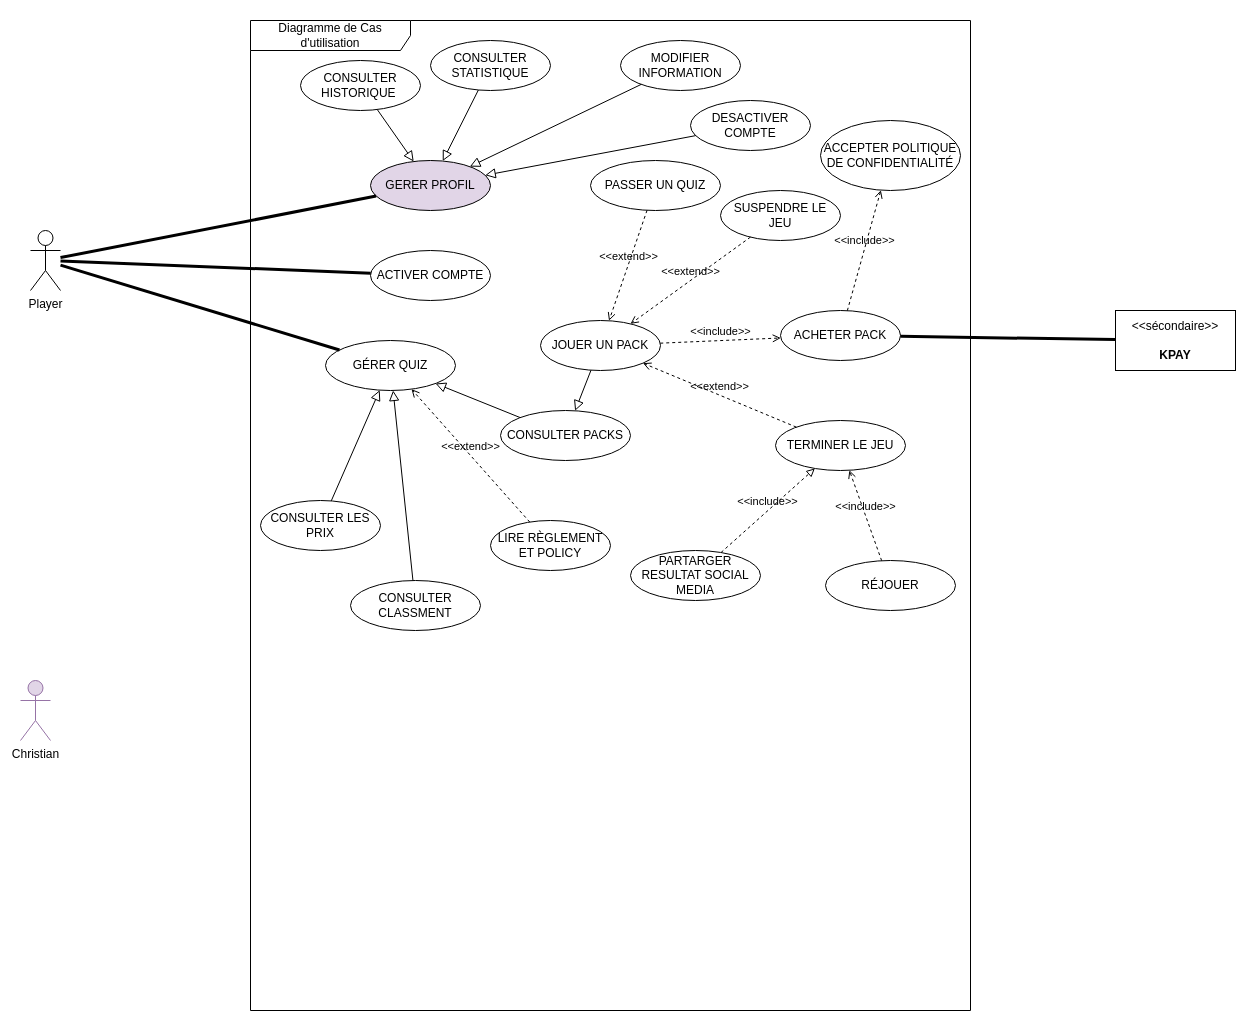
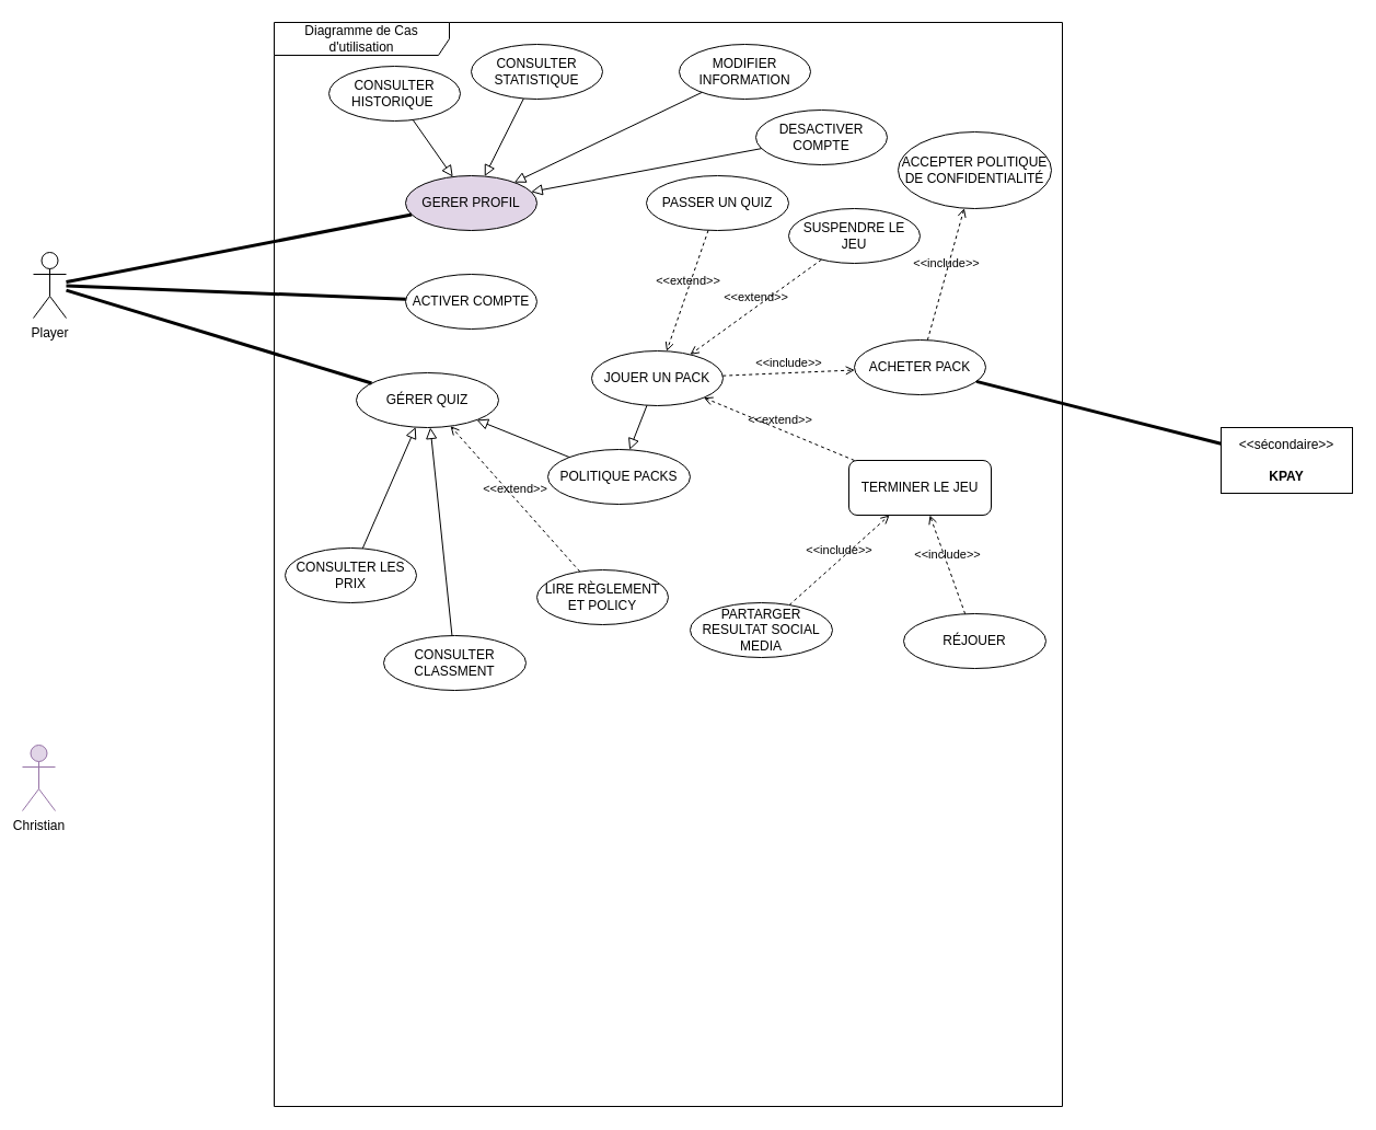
  <mxCell id="0" />
  <mxCell id="1" parent="0" />
  <mxCell id="2" value="Player" style="shape=umlActor;verticalLabelPosition=bottom;verticalAlign=top;html=1;" parent="1" vertex="1"><mxGeometry x="30" y="230" width="30" height="60" as="geometry" /></mxCell>
  <mxCell id="3" value="Christian&lt;div&gt;&lt;br/&gt;&lt;/div&gt;" style="shape=umlActor;verticalLabelPosition=bottom;verticalAlign=top;html=1;fillColor=#e1d5e7;strokeColor=#9673a6;" parent="1" vertex="1"><mxGeometry x="20" y="680" width="30" height="60" as="geometry" /></mxCell>
  <mxCell id="4" value="Diagramme de Cas d'utilisation" style="shape=umlFrame;whiteSpace=wrap;html=1;pointerEvents=0;recursiveResize=0;container=1;collapsible=0;width=160;" parent="1" vertex="1"><mxGeometry x="250" y="20" width="720" height="990" as="geometry" /></mxCell>
  <mxCell id="5" value="ACTIVER COMPTE" style="ellipse;whiteSpace=wrap;html=1;" parent="4" vertex="1"><mxGeometry x="120" y="230" width="120" height="50" as="geometry" /></mxCell>
  <mxCell id="6" value="DESACTIVER COMPTE" style="ellipse;whiteSpace=wrap;html=1;" parent="4" vertex="1"><mxGeometry x="440" y="80" width="120" height="50" as="geometry" /></mxCell>
  <mxCell id="7" value="MODIFIER INFORMATION" style="ellipse;whiteSpace=wrap;html=1;" parent="4" vertex="1"><mxGeometry x="370" y="20" width="120" height="50" as="geometry" /></mxCell>
  <mxCell id="8" value="GERER PROFIL" style="ellipse;whiteSpace=wrap;html=1;fillColor=#e1d5e7;" parent="4" vertex="1"><mxGeometry x="120" y="140" width="120" height="50" as="geometry" /></mxCell>
  <mxCell id="9" value="" style="endArrow=block;html=1;rounded=0;align=center;verticalAlign=bottom;endFill=0;labelBackgroundColor=none;endSize=8;" parent="4" source="6" target="8" edge="1"><mxGeometry relative="1" as="geometry"><mxPoint x="310" y="382" as="sourcePoint" /><mxPoint x="361" y="350" as="targetPoint" /></mxGeometry></mxCell>
  <mxCell id="10" value="" style="resizable=0;html=1;align=center;verticalAlign=top;labelBackgroundColor=none;" parent="9" connectable="0" vertex="1"><mxGeometry relative="1" as="geometry" /></mxCell>
  <mxCell id="11" value="" style="endArrow=block;html=1;rounded=0;align=center;verticalAlign=bottom;endFill=0;labelBackgroundColor=none;endSize=8;" parent="4" source="7" target="8" edge="1"><mxGeometry relative="1" as="geometry"><mxPoint x="280" y="192" as="sourcePoint" /><mxPoint x="331" y="160" as="targetPoint" /></mxGeometry></mxCell>
  <mxCell id="12" value="" style="resizable=0;html=1;align=center;verticalAlign=top;labelBackgroundColor=none;" parent="11" connectable="0" vertex="1"><mxGeometry relative="1" as="geometry" /></mxCell>
  <mxCell id="13" value="CONSULTER STATISTIQUE" style="ellipse;whiteSpace=wrap;html=1;" parent="4" vertex="1"><mxGeometry x="180" y="20" width="120" height="50" as="geometry" /></mxCell>
  <mxCell id="14" value="" style="endArrow=block;html=1;rounded=0;align=center;verticalAlign=bottom;endFill=0;labelBackgroundColor=none;endSize=8;" parent="4" source="13" target="8" edge="1"><mxGeometry relative="1" as="geometry"><mxPoint x="400" y="255" as="sourcePoint" /><mxPoint x="284" y="240" as="targetPoint" /></mxGeometry></mxCell>
  <mxCell id="15" value="" style="resizable=0;html=1;align=center;verticalAlign=top;labelBackgroundColor=none;" parent="14" connectable="0" vertex="1"><mxGeometry relative="1" as="geometry" /></mxCell>
  <mxCell id="16" value="CONSULTER HISTORIQUE&amp;nbsp;" style="ellipse;whiteSpace=wrap;html=1;" parent="4" vertex="1"><mxGeometry x="50" y="40" width="120" height="50" as="geometry" /></mxCell>
  <mxCell id="17" value="ACHETER PACK" style="ellipse;whiteSpace=wrap;html=1;" parent="4" vertex="1"><mxGeometry x="530" y="290" width="120" height="50" as="geometry" /></mxCell>
  <mxCell id="18" value="" style="endArrow=block;html=1;rounded=0;align=center;verticalAlign=bottom;endFill=0;labelBackgroundColor=none;endSize=8;" parent="4" source="16" target="8" edge="1"><mxGeometry relative="1" as="geometry"><mxPoint x="403" y="217" as="sourcePoint" /><mxPoint x="287" y="202" as="targetPoint" /></mxGeometry></mxCell>
  <mxCell id="19" value="" style="resizable=0;html=1;align=center;verticalAlign=top;labelBackgroundColor=none;" parent="18" connectable="0" vertex="1"><mxGeometry relative="1" as="geometry" /></mxCell>
  <mxCell id="20" value="JOUER UN PACK" style="ellipse;whiteSpace=wrap;html=1;" parent="4" vertex="1"><mxGeometry x="290" y="300" width="120" height="50" as="geometry" /></mxCell>
  <mxCell id="21" value="&amp;lt;&amp;lt;include&amp;gt;&amp;gt;" style="html=1;verticalAlign=bottom;labelBackgroundColor=none;endArrow=open;endFill=0;dashed=1;rounded=0;" parent="4" source="20" target="17" edge="1"><mxGeometry width="160" relative="1" as="geometry"><mxPoint x="460" y="350" as="sourcePoint" /><mxPoint x="620" y="350" as="targetPoint" /></mxGeometry></mxCell>
  <mxCell id="22" value="SUSPENDRE LE JEU" style="ellipse;whiteSpace=wrap;html=1;" parent="4" vertex="1"><mxGeometry x="470" y="170" width="120" height="50" as="geometry" /></mxCell>
  <mxCell id="23" value="&amp;lt;&amp;lt;extend&amp;gt;&amp;gt;" style="html=1;verticalAlign=bottom;labelBackgroundColor=none;endArrow=open;endFill=0;dashed=1;rounded=0;" parent="4" source="22" target="20" edge="1"><mxGeometry width="160" relative="1" as="geometry"><mxPoint x="120" y="444.68" as="sourcePoint" /><mxPoint x="280" y="444.68" as="targetPoint" /></mxGeometry></mxCell>
- <mxCell id="24" value="CONSULTER PACKS" style="ellipse;whiteSpace=wrap;html=1;" parent="4" vertex="1"><mxGeometry x="250" y="390" width="130" height="50" as="geometry" /></mxCell>
+ <mxCell id="24" value="POLITIQUE PACKS" style="ellipse;whiteSpace=wrap;html=1;" parent="4" vertex="1"><mxGeometry x="250" y="390" width="130" height="50" as="geometry" /></mxCell>
  <mxCell id="25" value="LIRE RÈGLEMENT ET POLICY" style="ellipse;whiteSpace=wrap;html=1;" parent="4" vertex="1"><mxGeometry x="240" y="500" width="120" height="50" as="geometry" /></mxCell>
  <mxCell id="26" value="CONSULTER LES PRIX" style="ellipse;whiteSpace=wrap;html=1;" parent="4" vertex="1"><mxGeometry x="10" y="480" width="120" height="50" as="geometry" /></mxCell>
  <mxCell id="27" value="ACCEPTER POLITIQUE DE CONFIDENTIALITÉ" style="ellipse;whiteSpace=wrap;html=1;" parent="4" vertex="1"><mxGeometry x="570" y="100" width="140" height="70" as="geometry" /></mxCell>
  <mxCell id="28" value="&amp;lt;&amp;lt;include&amp;gt;&amp;gt;" style="html=1;verticalAlign=bottom;labelBackgroundColor=none;endArrow=open;endFill=0;dashed=1;rounded=0;" parent="4" source="17" target="27" edge="1"><mxGeometry width="160" relative="1" as="geometry"><mxPoint x="972.963" y="70" as="sourcePoint" /><mxPoint x="676" y="344" as="targetPoint" /></mxGeometry></mxCell>
  <mxCell id="29" value="" style="endArrow=block;html=1;rounded=0;align=center;verticalAlign=bottom;endFill=0;labelBackgroundColor=none;endSize=8;" parent="4" source="20" target="24" edge="1"><mxGeometry relative="1" as="geometry"><mxPoint x="372" y="198" as="sourcePoint" /><mxPoint x="248" y="182" as="targetPoint" /></mxGeometry></mxCell>
  <mxCell id="30" value="" style="resizable=0;html=1;align=center;verticalAlign=top;labelBackgroundColor=none;" parent="29" connectable="0" vertex="1"><mxGeometry relative="1" as="geometry" /></mxCell>
  <mxCell id="31" value="&amp;lt;&amp;lt;extend&amp;gt;&amp;gt;" style="html=1;verticalAlign=bottom;labelBackgroundColor=none;endArrow=open;endFill=0;dashed=1;rounded=0;" parent="4" source="25" target="32" edge="1"><mxGeometry width="160" relative="1" as="geometry"><mxPoint x="300" y="490" as="sourcePoint" /><mxPoint x="200" y="430" as="targetPoint" /></mxGeometry></mxCell>
  <mxCell id="32" value="GÉRER QUIZ" style="ellipse;whiteSpace=wrap;html=1;" parent="4" vertex="1"><mxGeometry x="75" y="320" width="130" height="50" as="geometry" /></mxCell>
  <mxCell id="33" value="" style="endArrow=block;html=1;rounded=0;align=center;verticalAlign=bottom;endFill=0;labelBackgroundColor=none;endSize=8;" parent="4" source="24" target="32" edge="1"><mxGeometry relative="1" as="geometry"><mxPoint x="311" y="379" as="sourcePoint" /><mxPoint x="269" y="431" as="targetPoint" /></mxGeometry></mxCell>
  <mxCell id="34" value="" style="resizable=0;html=1;align=center;verticalAlign=top;labelBackgroundColor=none;" parent="33" connectable="0" vertex="1"><mxGeometry relative="1" as="geometry" /></mxCell>
  <mxCell id="35" value="PARTARGER RESULTAT SOCIAL MEDIA" style="ellipse;whiteSpace=wrap;html=1;" parent="4" vertex="1"><mxGeometry x="380" y="530" width="130" height="50" as="geometry" /></mxCell>
  <mxCell id="36" value="PASSER UN QUIZ" style="ellipse;whiteSpace=wrap;html=1;" parent="4" vertex="1"><mxGeometry x="340" y="140" width="130" height="50" as="geometry" /></mxCell>
  <mxCell id="37" value="&amp;lt;&amp;lt;extend&amp;gt;&amp;gt;" style="html=1;verticalAlign=bottom;labelBackgroundColor=none;endArrow=open;endFill=0;dashed=1;rounded=0;" parent="4" source="36" target="20" edge="1"><mxGeometry x="-0.003" width="160" relative="1" as="geometry"><mxPoint x="500" y="388" as="sourcePoint" /><mxPoint x="451" y="450" as="targetPoint" /><mxPoint as="offset" /></mxGeometry></mxCell>
  <mxCell id="38" value="RÉJOUER" style="ellipse;whiteSpace=wrap;html=1;" parent="4" vertex="1"><mxGeometry x="575" y="540" width="130" height="50" as="geometry" /></mxCell>
  <mxCell id="39" value="CONSULTER CLASSMENT" style="ellipse;whiteSpace=wrap;html=1;" parent="4" vertex="1"><mxGeometry x="100" y="560" width="130" height="50" as="geometry" /></mxCell>
  <mxCell id="40" value="" style="endArrow=block;html=1;rounded=0;align=center;verticalAlign=bottom;endFill=0;labelBackgroundColor=none;endSize=8;" parent="4" source="39" target="32" edge="1"><mxGeometry relative="1" as="geometry"><mxPoint x="230" y="574" as="sourcePoint" /><mxPoint x="145" y="540" as="targetPoint" /></mxGeometry></mxCell>
  <mxCell id="41" value="" style="resizable=0;html=1;align=center;verticalAlign=top;labelBackgroundColor=none;" parent="40" connectable="0" vertex="1"><mxGeometry relative="1" as="geometry" /></mxCell>
  <mxCell id="42" value="" style="endArrow=block;html=1;rounded=0;align=center;verticalAlign=bottom;endFill=0;labelBackgroundColor=none;endSize=8;" parent="4" source="26" target="32" edge="1"><mxGeometry relative="1" as="geometry"><mxPoint x="172" y="570" as="sourcePoint" /><mxPoint x="153" y="380" as="targetPoint" /></mxGeometry></mxCell>
  <mxCell id="43" value="" style="resizable=0;html=1;align=center;verticalAlign=top;labelBackgroundColor=none;" parent="42" connectable="0" vertex="1"><mxGeometry relative="1" as="geometry" /></mxCell>
- <mxCell id="44" value="TERMINER LE JEU" style="ellipse;whiteSpace=wrap;html=1;" parent="4" vertex="1"><mxGeometry x="525" y="400" width="130" height="50" as="geometry" /></mxCell>
+ <mxCell id="44" value="TERMINER LE JEU" style="whiteSpace=wrap;html=1;rounded=1;" parent="4" vertex="1"><mxGeometry x="525" y="400" width="130" height="50" as="geometry" /></mxCell>
  <mxCell id="45" value="&amp;lt;&amp;lt;extend&amp;gt;&amp;gt;" style="html=1;verticalAlign=bottom;labelBackgroundColor=none;endArrow=open;endFill=0;dashed=1;rounded=0;" parent="4" source="44" target="20" edge="1"><mxGeometry x="-0.003" width="160" relative="1" as="geometry"><mxPoint x="520" y="452" as="sourcePoint" /><mxPoint x="455" y="350" as="targetPoint" /><mxPoint as="offset" /></mxGeometry></mxCell>
  <mxCell id="46" value="&amp;lt;&amp;lt;include&amp;gt;&amp;gt;" style="html=1;verticalAlign=bottom;labelBackgroundColor=none;endArrow=open;endFill=0;dashed=1;rounded=0;" parent="4" source="38" target="44" edge="1"><mxGeometry width="160" relative="1" as="geometry"><mxPoint x="615" y="320" as="sourcePoint" /><mxPoint x="633" y="230" as="targetPoint" /></mxGeometry></mxCell>
- <mxCell id="47" value="&amp;lt;&amp;lt;include&amp;gt;&amp;gt;" style="html=1;verticalAlign=bottom;labelBackgroundColor=none;endArrow=block;endFill=0;dashed=1;rounded=0;" parent="4" source="35" target="44" edge="1"><mxGeometry width="160" relative="1" as="geometry"><mxPoint x="643" y="600" as="sourcePoint" /><mxPoint x="607" y="530" as="targetPoint" /></mxGeometry></mxCell>
+ <mxCell id="47" value="&amp;lt;&amp;lt;include&amp;gt;&amp;gt;" style="html=1;verticalAlign=bottom;labelBackgroundColor=none;endArrow=open;endFill=0;dashed=1;rounded=0;" parent="4" source="35" target="44" edge="1"><mxGeometry width="160" relative="1" as="geometry"><mxPoint x="643" y="600" as="sourcePoint" /><mxPoint x="607" y="530" as="targetPoint" /></mxGeometry></mxCell>
  <mxCell id="48" value="" style="endArrow=none;startArrow=none;endFill=0;startFill=0;endSize=8;html=1;verticalAlign=bottom;labelBackgroundColor=none;strokeWidth=3;rounded=0;" parent="1" source="2" target="5" edge="1"><mxGeometry width="160" relative="1" as="geometry"><mxPoint x="360" y="330" as="sourcePoint" /><mxPoint x="520" y="330" as="targetPoint" /></mxGeometry></mxCell>
  <mxCell id="49" value="" style="endArrow=none;startArrow=none;endFill=0;startFill=0;endSize=8;html=1;verticalAlign=bottom;labelBackgroundColor=none;strokeWidth=3;rounded=0;" parent="1" source="2" target="8" edge="1"><mxGeometry width="160" relative="1" as="geometry"><mxPoint x="70" y="264" as="sourcePoint" /><mxPoint x="345" y="162" as="targetPoint" /></mxGeometry></mxCell>
  <mxCell id="50" value="" style="endArrow=none;startArrow=none;endFill=0;startFill=0;endSize=8;html=1;verticalAlign=bottom;labelBackgroundColor=none;strokeWidth=3;rounded=0;" parent="1" source="2" target="32" edge="1"><mxGeometry width="160" relative="1" as="geometry"><mxPoint x="70" y="350" as="sourcePoint" /><mxPoint x="476" y="431" as="targetPoint" /></mxGeometry></mxCell>
- <mxCell id="51" value="&amp;lt;&amp;lt;sécondaire&amp;gt;&amp;gt;&lt;br&gt;&lt;br&gt;&lt;b&gt;KPAY&lt;/b&gt;" style="html=1;align=center;verticalAlign=middle;dashed=0;whiteSpace=wrap;" parent="1" vertex="1"><mxGeometry x="1115" y="310" width="120" height="60" as="geometry" /></mxCell>
+ <mxCell id="51" value="&amp;lt;&amp;lt;sécondaire&amp;gt;&amp;gt;&lt;br&gt;&lt;br&gt;&lt;b&gt;KPAY&lt;/b&gt;" style="html=1;align=center;verticalAlign=middle;dashed=0;whiteSpace=wrap;" parent="1" vertex="1"><mxGeometry x="1115" y="390" width="120" height="60" as="geometry" /></mxCell>
  <mxCell id="52" value="" style="endArrow=none;startArrow=none;endFill=0;startFill=0;endSize=8;html=1;verticalAlign=bottom;labelBackgroundColor=none;strokeWidth=3;rounded=0;" parent="1" source="17" target="51" edge="1"><mxGeometry width="160" relative="1" as="geometry"><mxPoint x="769" y="273" as="sourcePoint" /><mxPoint x="1175" y="354" as="targetPoint" /></mxGeometry></mxCell>
